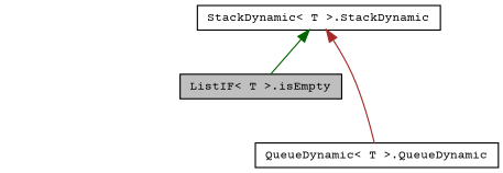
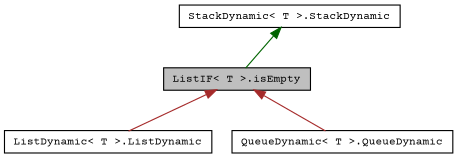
  digraph {
    fontname="Courier Prime"
    rankdir=TB
    node [color=black fillcolor=white fontname="Courier Prime" fontsize=10 shape=record style=filled]
    edge [color=brown dir=back fontname="Courier Prime" fontsize=10 labelfontname=Helvetica labelfontsize=10 style=solid]
    n1 [fillcolor=grey75 fontcolor=black height=0.2 label="ListIF\< T \>.isEmpty" width=0.4]
+   n2 [height=0.2 label="ListDynamic\< T \>.ListDynamic" width=0.4]
    n3 [height=0.2 label="QueueDynamic\< T \>.QueueDynamic" width=0.4]
    n4 [height=0.2 label="StackDynamic\< T \>.StackDynamic" width=0.4]
-   n4 -> n3
+   n1 -> n2
+   n1 -> n3
    n4 -> n1 [color=darkgreen]
  }
